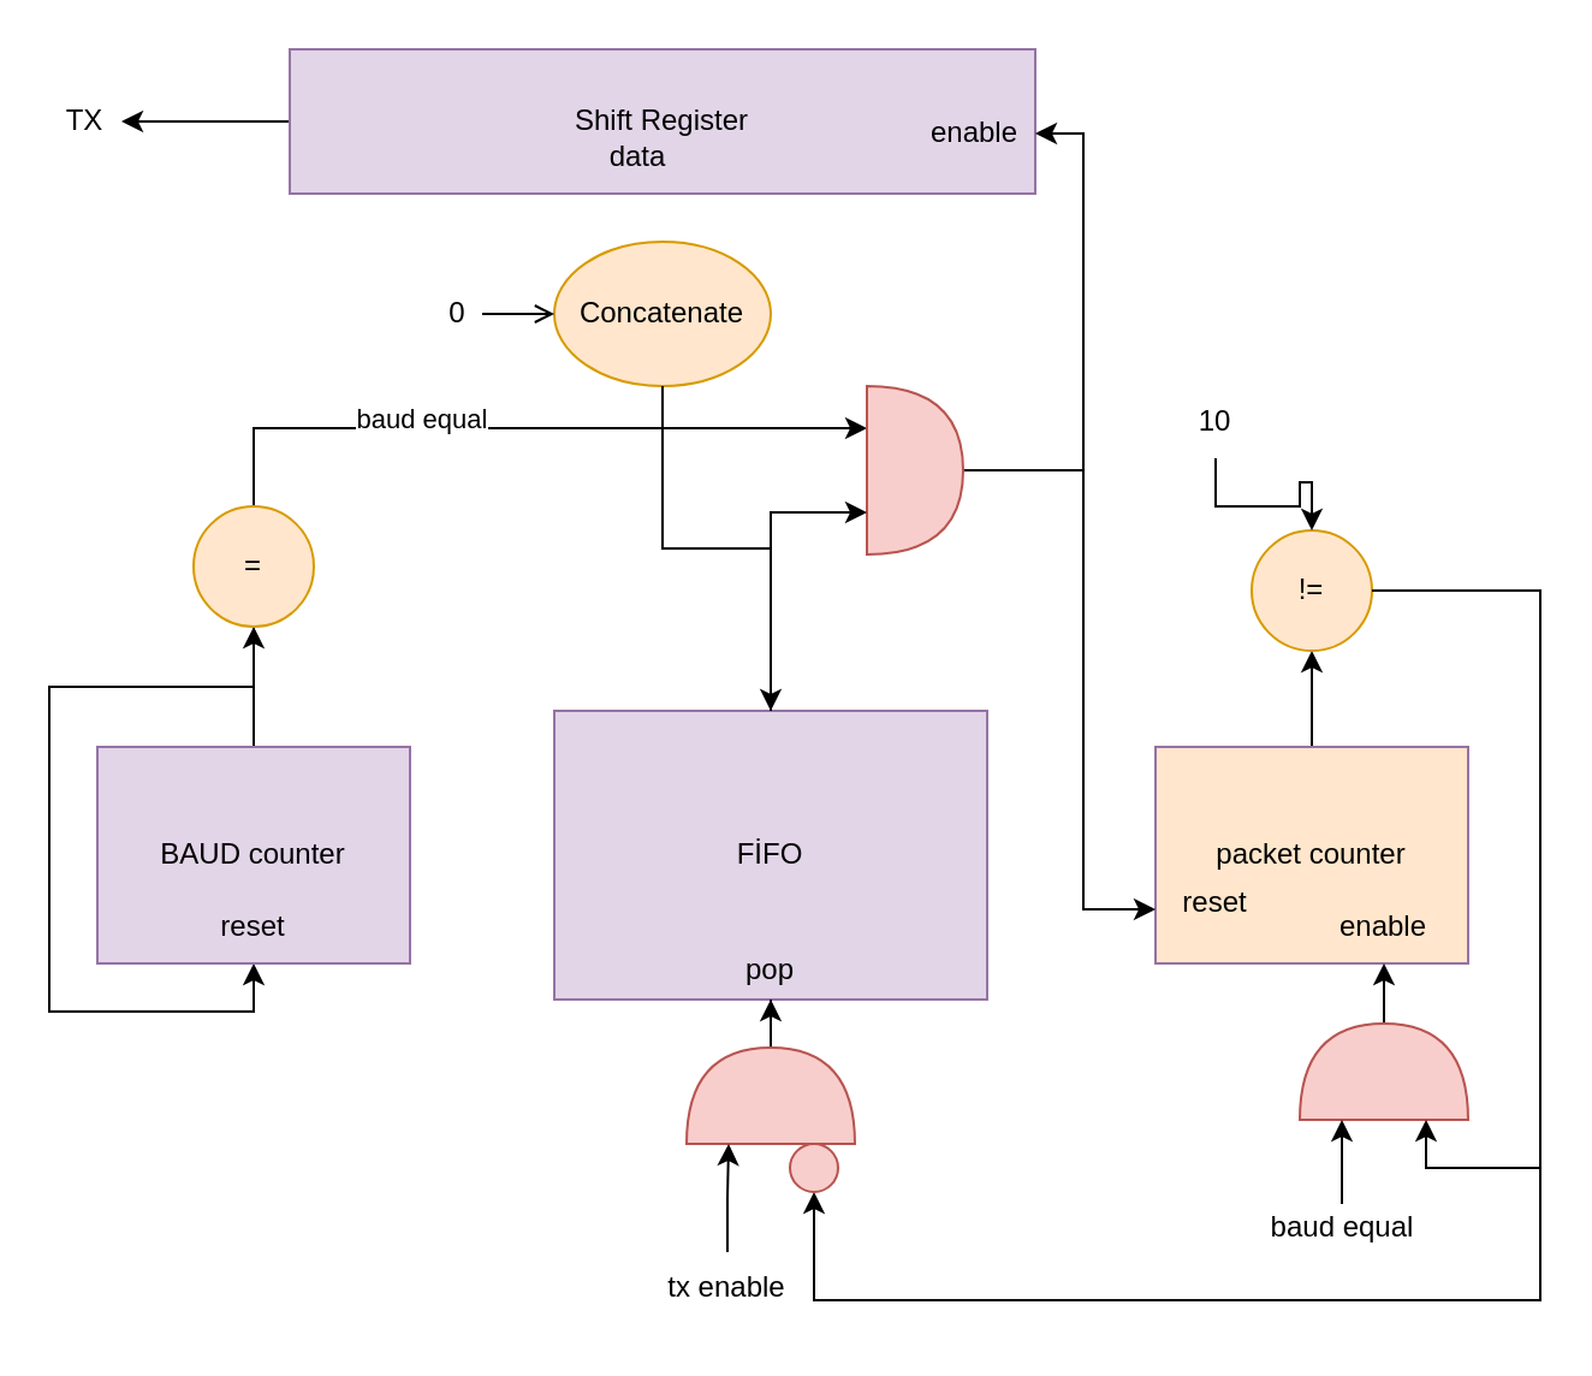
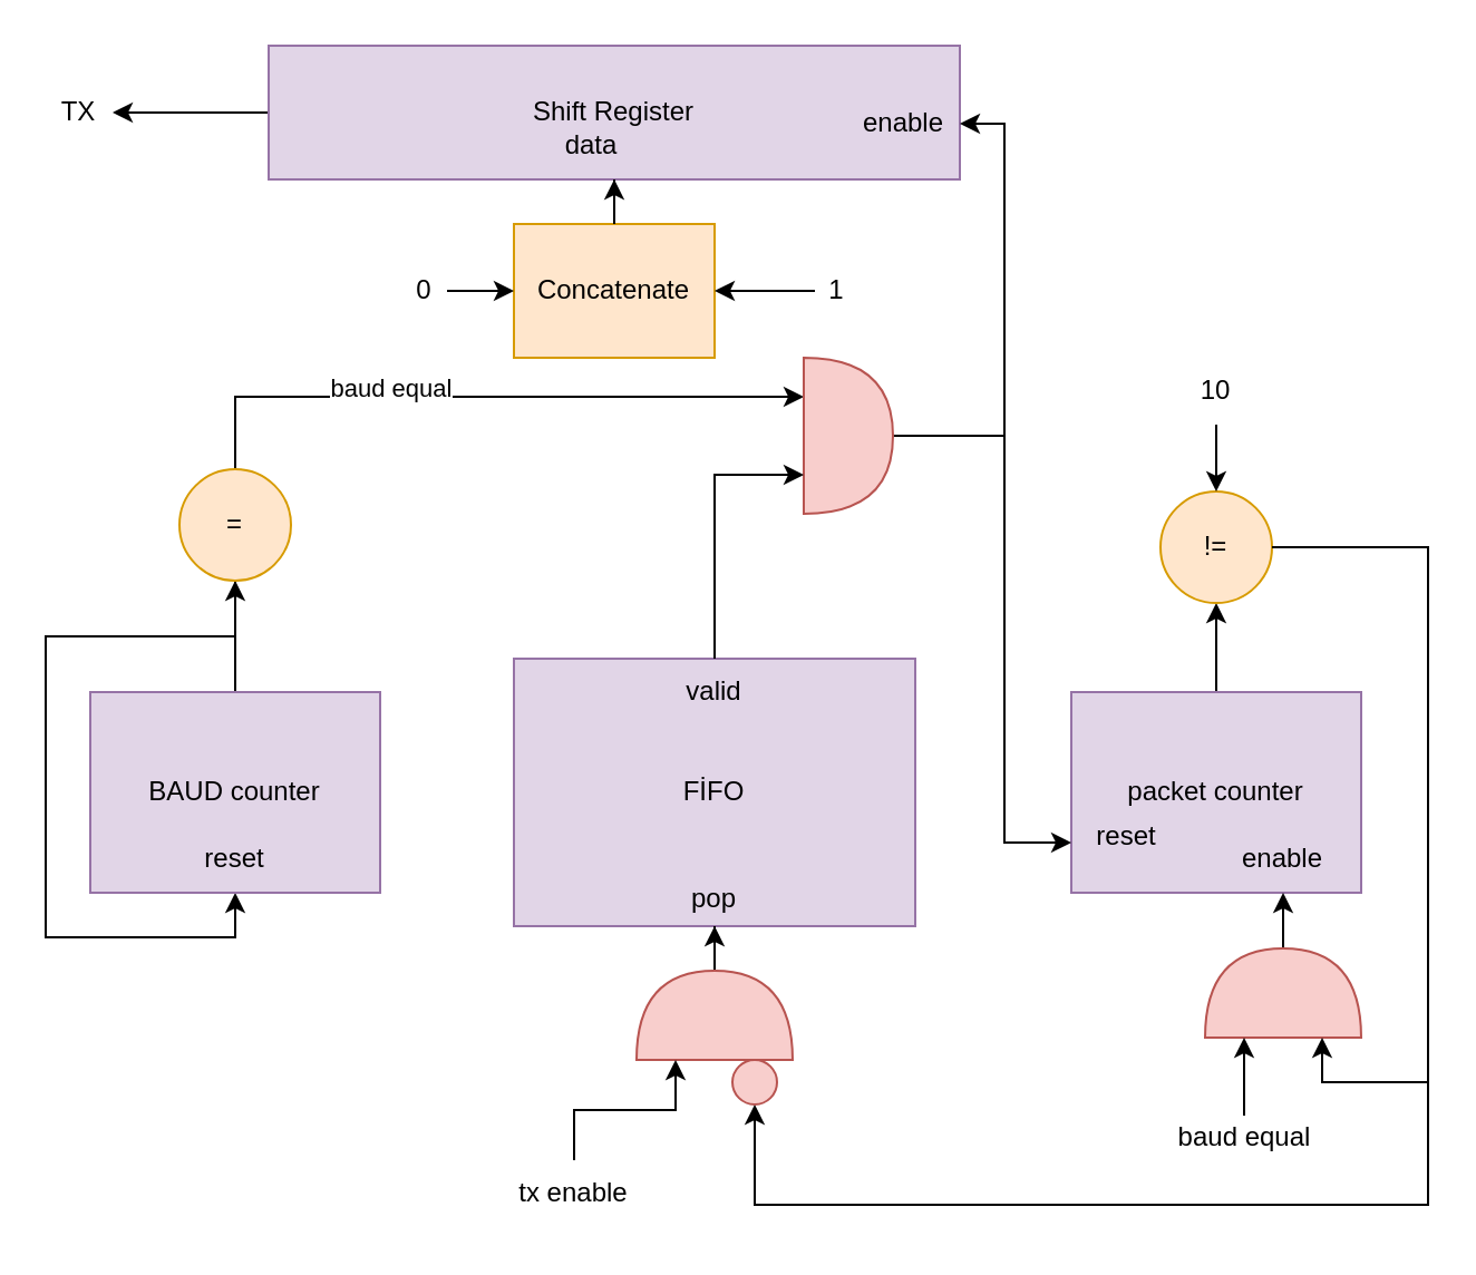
  <mxCell id="0" />
  <mxCell id="1" parent="0" />
  <mxCell id="2" style="edgeStyle=orthogonalEdgeStyle;rounded=0;orthogonalLoop=1;jettySize=auto;html=1;" parent="1" source="3" target="39" edge="1"><mxGeometry relative="1" as="geometry"><mxPoint x="20" y="55" as="targetPoint" /></mxGeometry></mxCell>
  <mxCell id="3" value="Shift Register" style="rounded=0;whiteSpace=wrap;html=1;fillColor=#e1d5e7;strokeColor=#9673a6;" parent="1" vertex="1"><mxGeometry x="120" y="20" width="310" height="60" as="geometry" /></mxCell>
  <mxCell id="4" value="FİFO" style="rounded=0;whiteSpace=wrap;html=1;fillColor=#e1d5e7;strokeColor=#9673a6;" parent="1" vertex="1"><mxGeometry x="230" y="295" width="180" height="120" as="geometry" /></mxCell>
  <mxCell id="5" value="" style="edgeStyle=orthogonalEdgeStyle;rounded=0;orthogonalLoop=1;jettySize=auto;html=1;" parent="1" source="11" target="9" edge="1"><mxGeometry relative="1" as="geometry" /></mxCell>
  <mxCell id="6" style="edgeStyle=orthogonalEdgeStyle;rounded=0;orthogonalLoop=1;jettySize=auto;html=1;entryX=0.5;entryY=1;entryDx=0;entryDy=0;" parent="1" source="9" target="11" edge="1"><mxGeometry relative="1" as="geometry" /></mxCell>
  <mxCell id="7" style="edgeStyle=orthogonalEdgeStyle;rounded=0;orthogonalLoop=1;jettySize=auto;html=1;entryX=0;entryY=0.25;entryDx=0;entryDy=0;entryPerimeter=0;" parent="1" source="9" target="27" edge="1"><mxGeometry relative="1" as="geometry"><Array as="points"><mxPoint x="105" y="178" /></Array></mxGeometry></mxCell>
  <mxCell id="8" value="baud equal" style="edgeLabel;html=1;align=center;verticalAlign=middle;resizable=0;points=[];" parent="7" vertex="1" connectable="0"><mxGeometry x="-0.287" y="4" relative="1" as="geometry"><mxPoint as="offset" /></mxGeometry></mxCell>
  <mxCell id="9" value="=" style="ellipse;whiteSpace=wrap;html=1;aspect=fixed;fillColor=#ffe6cc;strokeColor=#d79b00;" parent="1" vertex="1"><mxGeometry x="80" y="210" width="50" height="50" as="geometry" /></mxCell>
  <mxCell id="10" value="" style="group;fillColor=#e1d5e7;strokeColor=#9673a6;" parent="1" vertex="1" connectable="0"><mxGeometry x="40" y="310" width="130" height="90" as="geometry" /></mxCell>
  <mxCell id="11" value="BAUD counter" style="rounded=0;whiteSpace=wrap;html=1;fillColor=#e1d5e7;strokeColor=#9673a6;" parent="10" vertex="1"><mxGeometry width="130" height="90" as="geometry" /></mxCell>
  <mxCell id="12" value="reset" style="text;html=1;align=center;verticalAlign=middle;whiteSpace=wrap;rounded=0;" parent="10" vertex="1"><mxGeometry x="35" y="60" width="60" height="30" as="geometry" /></mxCell>
  <mxCell id="13" value="enable" style="text;html=1;align=center;verticalAlign=middle;whiteSpace=wrap;rounded=0;" parent="1" vertex="1"><mxGeometry x="380" y="40" width="50" height="30" as="geometry" /></mxCell>
  <mxCell id="14" value="" style="edgeStyle=orthogonalEdgeStyle;rounded=0;orthogonalLoop=1;jettySize=auto;html=1;" parent="1" source="15" target="16" edge="1"><mxGeometry relative="1" as="geometry" /></mxCell>
- <mxCell id="15" value="packet counter" style="rounded=0;whiteSpace=wrap;html=1;fillColor=#ffe6cc;strokeColor=#9673a6;" parent="1" vertex="1"><mxGeometry x="480" y="310" width="130" height="90" as="geometry" /></mxCell>
+ <mxCell id="15" value="packet counter" style="rounded=0;whiteSpace=wrap;html=1;fillColor=#e1d5e7;strokeColor=#9673a6;" parent="1" vertex="1"><mxGeometry x="480" y="310" width="130" height="90" as="geometry" /></mxCell>
  <mxCell id="16" value="!=" style="ellipse;whiteSpace=wrap;html=1;aspect=fixed;fillColor=#ffe6cc;strokeColor=#d79b00;" parent="1" vertex="1"><mxGeometry x="520" y="220" width="50" height="50" as="geometry" /></mxCell>
  <mxCell id="17" value="" style="edgeStyle=orthogonalEdgeStyle;rounded=0;orthogonalLoop=1;jettySize=auto;html=1;" parent="1" source="18" target="16" edge="1"><mxGeometry relative="1" as="geometry" /></mxCell>
- <mxCell id="18" value="10" style="text;html=1;align=center;verticalAlign=middle;whiteSpace=wrap;rounded=0;" parent="1" vertex="1"><mxGeometry x="490" y="160" width="30" height="30" as="geometry" /></mxCell>
+ <mxCell id="18" value="10" style="text;html=1;align=center;verticalAlign=middle;whiteSpace=wrap;rounded=0;" parent="1" vertex="1"><mxGeometry x="530" y="160" width="30" height="30" as="geometry" /></mxCell>
  <mxCell id="19" value="enable" style="text;html=1;align=center;verticalAlign=middle;whiteSpace=wrap;rounded=0;" parent="1" vertex="1"><mxGeometry x="550" y="370" width="50" height="30" as="geometry" /></mxCell>
  <mxCell id="20" style="edgeStyle=orthogonalEdgeStyle;rounded=0;orthogonalLoop=1;jettySize=auto;html=1;entryX=0.5;entryY=1;entryDx=0;entryDy=0;" parent="1" source="21" target="19" edge="1"><mxGeometry relative="1" as="geometry" /></mxCell>
  <mxCell id="21" value="" style="shape=or;whiteSpace=wrap;html=1;rotation=-90;fillColor=#f8cecc;strokeColor=#b85450;" parent="1" vertex="1"><mxGeometry x="555" y="410" width="40" height="70" as="geometry" /></mxCell>
  <mxCell id="22" style="edgeStyle=orthogonalEdgeStyle;rounded=0;orthogonalLoop=1;jettySize=auto;html=1;exitX=0;exitY=0.5;exitDx=0;exitDy=0;exitPerimeter=0;" parent="1" source="21" target="21" edge="1"><mxGeometry relative="1" as="geometry" /></mxCell>
  <mxCell id="23" value="baud equal" style="text;html=1;align=center;verticalAlign=middle;whiteSpace=wrap;rounded=0;" parent="1" vertex="1"><mxGeometry x="518" y="500" width="80" height="20" as="geometry" /></mxCell>
  <mxCell id="24" style="edgeStyle=orthogonalEdgeStyle;rounded=0;orthogonalLoop=1;jettySize=auto;html=1;entryX=0;entryY=0.25;entryDx=0;entryDy=0;entryPerimeter=0;" parent="1" source="23" target="21" edge="1"><mxGeometry relative="1" as="geometry"><Array as="points"><mxPoint x="560" y="500" /><mxPoint x="560" y="500" /></Array></mxGeometry></mxCell>
  <mxCell id="25" style="edgeStyle=orthogonalEdgeStyle;rounded=0;orthogonalLoop=1;jettySize=auto;html=1;entryX=0;entryY=0.75;entryDx=0;entryDy=0;" parent="1" source="27" target="15" edge="1"><mxGeometry relative="1" as="geometry"><Array as="points"><mxPoint x="450" y="195" /><mxPoint x="450" y="378" /></Array></mxGeometry></mxCell>
  <mxCell id="26" style="edgeStyle=orthogonalEdgeStyle;rounded=0;orthogonalLoop=1;jettySize=auto;html=1;entryX=1;entryY=0.5;entryDx=0;entryDy=0;" edge="1" parent="1" source="27" target="13"><mxGeometry relative="1" as="geometry"><Array as="points"><mxPoint x="450" y="195" /><mxPoint x="450" y="55" /></Array></mxGeometry></mxCell>
  <mxCell id="27" value="" style="shape=or;whiteSpace=wrap;html=1;rotation=0;fillColor=#f8cecc;strokeColor=#b85450;" parent="1" vertex="1"><mxGeometry x="360" y="160" width="40" height="70" as="geometry" /></mxCell>
  <mxCell id="28" style="edgeStyle=orthogonalEdgeStyle;rounded=0;orthogonalLoop=1;jettySize=auto;html=1;entryX=0;entryY=0.75;entryDx=0;entryDy=0;entryPerimeter=0;" parent="1" source="4" target="27" edge="1"><mxGeometry relative="1" as="geometry" /></mxCell>
+ <mxCell id="29" value="valid" style="text;html=1;align=center;verticalAlign=middle;whiteSpace=wrap;rounded=0;" parent="1" vertex="1"><mxGeometry x="295" y="295" width="50" height="30" as="geometry" /></mxCell>
  <mxCell id="30" value="reset" style="text;html=1;align=center;verticalAlign=middle;whiteSpace=wrap;rounded=0;" parent="1" vertex="1"><mxGeometry x="480" y="360" width="50" height="30" as="geometry" /></mxCell>
  <mxCell id="31" style="edgeStyle=orthogonalEdgeStyle;rounded=0;orthogonalLoop=1;jettySize=auto;html=1;entryX=0;entryY=0.75;entryDx=0;entryDy=0;entryPerimeter=0;" parent="1" source="16" target="21" edge="1"><mxGeometry relative="1" as="geometry"><Array as="points"><mxPoint x="640" y="245" /><mxPoint x="640" y="485" /><mxPoint x="593" y="485" /></Array></mxGeometry></mxCell>
  <mxCell id="32" style="edgeStyle=orthogonalEdgeStyle;rounded=0;orthogonalLoop=1;jettySize=auto;html=1;entryX=0.5;entryY=1;entryDx=0;entryDy=0;" parent="1" source="33" target="4" edge="1"><mxGeometry relative="1" as="geometry" /></mxCell>
  <mxCell id="33" value="" style="shape=or;whiteSpace=wrap;html=1;rotation=-90;fillColor=#f8cecc;strokeColor=#b85450;" parent="1" vertex="1"><mxGeometry x="300" y="420" width="40" height="70" as="geometry" /></mxCell>
  <mxCell id="34" style="edgeStyle=orthogonalEdgeStyle;rounded=0;orthogonalLoop=1;jettySize=auto;html=1;entryX=0.5;entryY=1;entryDx=0;entryDy=0;" parent="1" source="16" target="35" edge="1"><mxGeometry relative="1" as="geometry"><mxPoint x="338" y="510" as="targetPoint" /><Array as="points"><mxPoint x="640" y="245" /><mxPoint x="640" y="540" /><mxPoint x="338" y="540" /></Array></mxGeometry></mxCell>
  <mxCell id="35" value="" style="ellipse;whiteSpace=wrap;html=1;aspect=fixed;fillColor=#f8cecc;strokeColor=#b85450;" parent="1" vertex="1"><mxGeometry x="328" y="475" width="20" height="20" as="geometry" /></mxCell>
- <mxCell id="36" value="tx enable" style="text;html=1;align=center;verticalAlign=middle;whiteSpace=wrap;rounded=0;" parent="1" vertex="1"><mxGeometry x="272" y="520" width="60" height="30" as="geometry" /></mxCell>
+ <mxCell id="36" value="tx enable" style="text;html=1;align=center;verticalAlign=middle;whiteSpace=wrap;rounded=0;" parent="1" vertex="1"><mxGeometry x="227" y="520" width="60" height="30" as="geometry" /></mxCell>
  <mxCell id="37" style="edgeStyle=orthogonalEdgeStyle;rounded=0;orthogonalLoop=1;jettySize=auto;html=1;entryX=0;entryY=0.25;entryDx=0;entryDy=0;entryPerimeter=0;" parent="1" source="36" target="33" edge="1"><mxGeometry relative="1" as="geometry" /></mxCell>
  <mxCell id="38" value="pop" style="text;html=1;align=center;verticalAlign=middle;whiteSpace=wrap;rounded=0;" parent="1" vertex="1"><mxGeometry x="295" y="390" width="50" height="25" as="geometry" /></mxCell>
  <mxCell id="39" value="TX" style="text;html=1;align=center;verticalAlign=middle;whiteSpace=wrap;rounded=0;" parent="1" vertex="1"><mxGeometry x="20" y="35" width="30" height="30" as="geometry" /></mxCell>
  <mxCell id="40" value="" style="group" vertex="1" connectable="0" parent="1"><mxGeometry x="180" y="100" width="205" height="60" as="geometry" /></mxCell>
- <mxCell id="41" value="Concatenate" style="ellipse;whiteSpace=wrap;html=1;fillColor=#ffe6cc;strokeColor=#d79b00;" parent="40" vertex="1"><mxGeometry x="50" width="90" height="60" as="geometry" /></mxCell>
- <mxCell id="42" value="" style="edgeStyle=orthogonalEdgeStyle;rounded=0;orthogonalLoop=1;jettySize=auto;html=1;endArrow=open;" parent="40" source="43" target="41" edge="1"><mxGeometry relative="1" as="geometry" /></mxCell>
+ <mxCell id="41" value="Concatenate" style="whiteSpace=wrap;html=1;fillColor=#ffe6cc;strokeColor=#d79b00;rounded=0;" parent="40" vertex="1"><mxGeometry x="50" width="90" height="60" as="geometry" /></mxCell>
+ <mxCell id="42" value="" style="edgeStyle=orthogonalEdgeStyle;rounded=0;orthogonalLoop=1;jettySize=auto;html=1;" parent="40" source="43" target="41" edge="1"><mxGeometry relative="1" as="geometry" /></mxCell>
  <mxCell id="43" value="0" style="text;html=1;align=center;verticalAlign=middle;whiteSpace=wrap;rounded=0;" parent="40" vertex="1"><mxGeometry y="15" width="20" height="30" as="geometry" /></mxCell>
- <mxCell id="46" value="" style="edgeStyle=orthogonalEdgeStyle;rounded=0;orthogonalLoop=1;jettySize=auto;html=1;" edge="1" parent="1" source="41" target="4"><mxGeometry relative="1" as="geometry" /></mxCell>
+ <mxCell id="44" value="" style="edgeStyle=orthogonalEdgeStyle;rounded=0;orthogonalLoop=1;jettySize=auto;html=1;" parent="40" source="45" target="41" edge="1"><mxGeometry relative="1" as="geometry" /></mxCell>
+ <mxCell id="45" value="1" style="text;html=1;align=center;verticalAlign=middle;whiteSpace=wrap;rounded=0;" parent="40" vertex="1"><mxGeometry x="185" y="15" width="20" height="30" as="geometry" /></mxCell>
+ <mxCell id="46" value="" style="edgeStyle=orthogonalEdgeStyle;rounded=0;orthogonalLoop=1;jettySize=auto;html=1;" edge="1" parent="1" source="41" target="3"><mxGeometry relative="1" as="geometry" /></mxCell>
  <mxCell id="47" value="data" style="text;html=1;align=center;verticalAlign=middle;whiteSpace=wrap;rounded=0;" vertex="1" parent="1"><mxGeometry x="240" y="55" width="50" height="20" as="geometry" /></mxCell>
